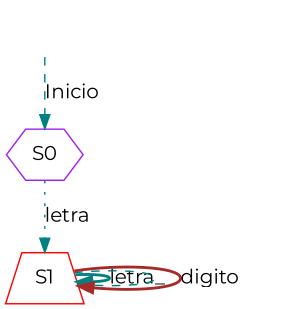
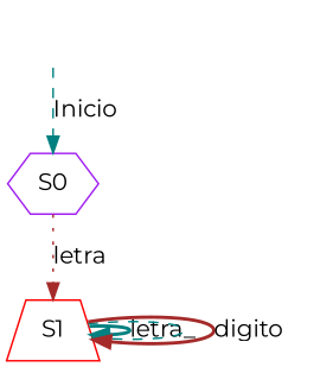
  digraph {
    rankdir=TB
    fontname=Montserrat
    node [fontname=Montserrat]
    edge [color=teal style=bold fontname=Montserrat]
    n1 [label=S0 shape=hexagon color=purple]
    n2 [label=S1 shape=trapezium color=red]
    vacio [shape=none style=invisible]
-   n1 -> n2 [label=letra style=dotted]
+   n1 -> n2 [label=letra color=brown style=dotted]
    n2 -> n2 [label=letra]
    n2 -> n2 [label=_ style=dashed]
    n2 -> n2 [label=digito color=brown]
    vacio -> n1 [label=Inicio style=dashed]
  }
